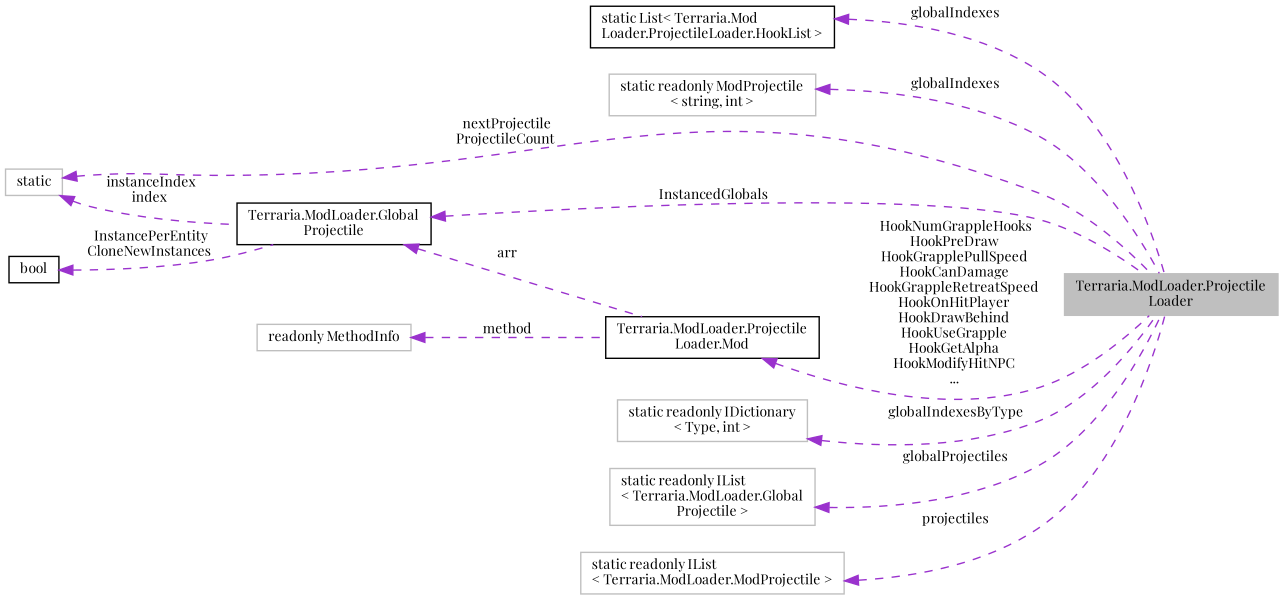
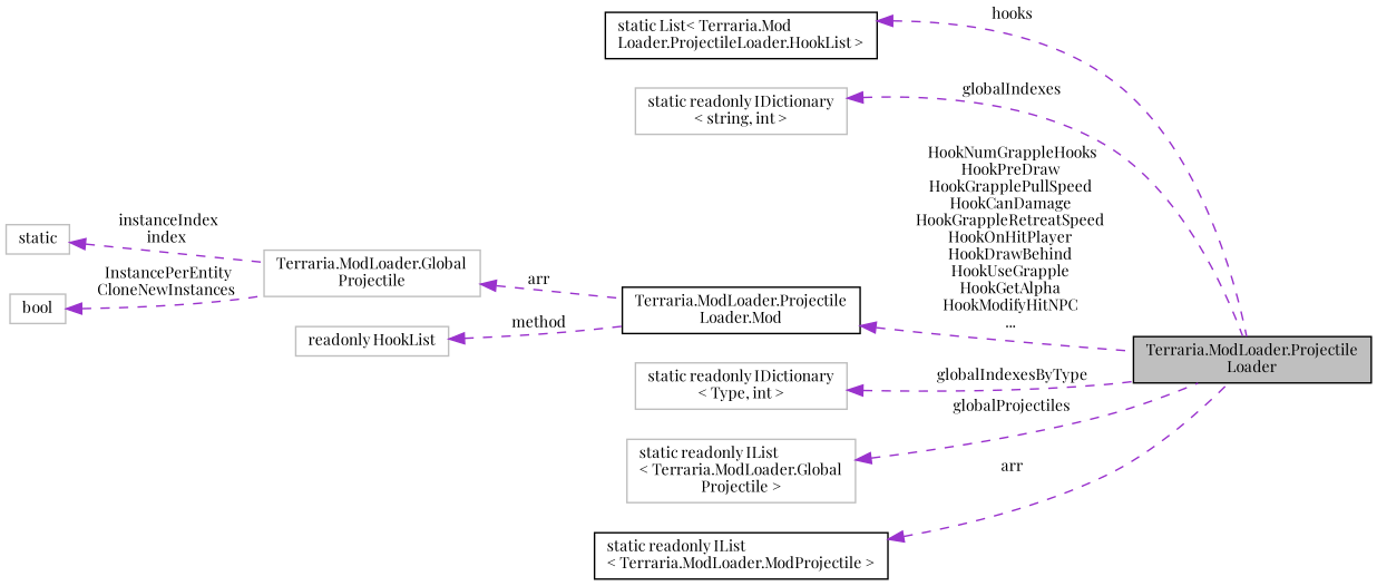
  digraph {
    fontname="Playfair Display"
    rankdir=LR
    node [color=grey75 fillcolor=white fontname="Playfair Display" fontsize=10 shape=record style=filled]
    edge [color=darkorchid3 dir=back fontname="Playfair Display" fontsize=10 labelfontname=Helvetica labelfontsize=10 style=dashed]
-   n1 [fillcolor=grey75 fontcolor=black height=0.2 label="Terraria.ModLoader.Projectile\lLoader" width=0.4]
+   n1 [color=black fillcolor=grey75 fontcolor=black height=0.2 label="Terraria.ModLoader.Projectile\lLoader" width=0.4]
    n2 [color=black height=0.2 label="static List\< Terraria.Mod\lLoader.ProjectileLoader.HookList \>" width=0.4]
-   n3 [height=0.2 label="static readonly ModProjectile\l\< string, int \>" width=0.4]
+   n3 [height=0.2 label="static readonly IDictionary\l\< string, int \>" width=0.4]
    n4 [color=black height=0.2 label="Terraria.ModLoader.Projectile\lLoader.Mod" width=0.4]
-   n5 [color=black height=0.2 label="Terraria.ModLoader.Global\lProjectile" width=0.4]
+   n5 [height=0.2 label="Terraria.ModLoader.Global\lProjectile" width=0.4]
    n6 [height=0.2 label=static width=0.4]
-   n7 [color=black height=0.2 label=bool width=0.4]
-   n8 [height=0.2 label="readonly MethodInfo" width=0.4]
+   n7 [height=0.2 label=bool width=0.4]
+   n8 [height=0.2 label="readonly HookList" width=0.4]
    n9 [height=0.2 label="static readonly IDictionary\l\< Type, int \>" width=0.4]
    n10 [height=0.2 label="static readonly IList\l\< Terraria.ModLoader.Global\lProjectile \>" width=0.4]
-   n11 [height=0.2 label="static readonly IList\l\< Terraria.ModLoader.ModProjectile \>" width=0.4]
-   n2 -> n1 [label=" globalIndexes"]
+   n11 [color=black height=0.2 label="static readonly IList\l\< Terraria.ModLoader.ModProjectile \>" width=0.4]
+   n2 -> n1 [label=" hooks"]
    n3 -> n1 [label=" globalIndexes"]
    n4 -> n1 [label=" HookNumGrappleHooks\nHookPreDraw\nHookGrapplePullSpeed\nHookCanDamage\nHookGrappleRetreatSpeed\nHookOnHitPlayer\nHookDrawBehind\nHookUseGrapple\nHookGetAlpha\nHookModifyHitNPC\n..."]
-   n5 -> n1 [label=" InstancedGlobals"]
    n5 -> n4 [label=" arr"]
-   n6 -> n1 [label=" nextProjectile\nProjectileCount"]
    n6 -> n5 [label=" instanceIndex\nindex"]
    n7 -> n5 [label=" InstancePerEntity\nCloneNewInstances"]
    n8 -> n4 [label=" method"]
    n9 -> n1 [label=" globalIndexesByType"]
    n10 -> n1 [label=" globalProjectiles"]
-   n11 -> n1 [label=" projectiles"]
+   n11 -> n1 [label=" arr"]
  }
